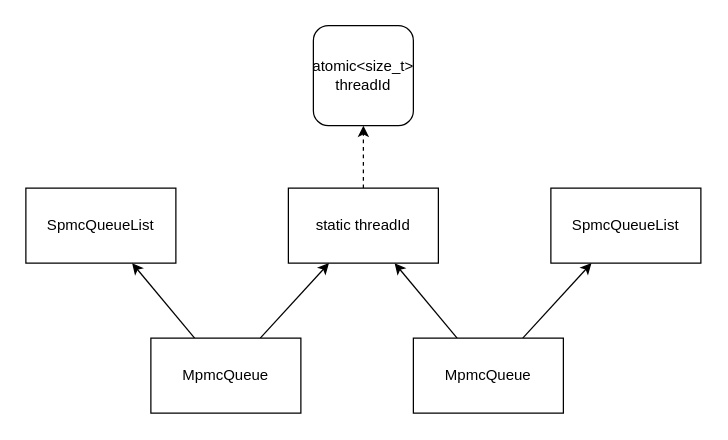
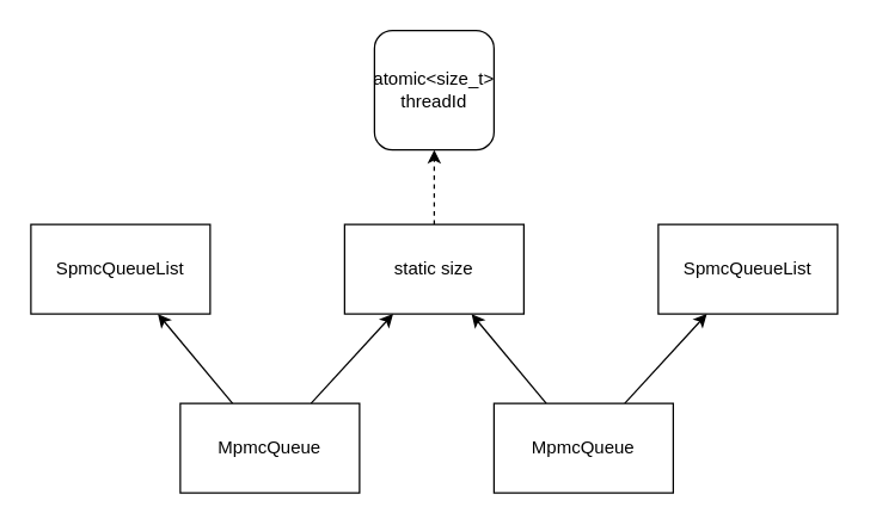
  <mxCell id="0" />
  <mxCell id="1" parent="0" />
  <mxCell id="2" style="edgeStyle=none;html=1;" edge="1" parent="1" source="4" target="9"><mxGeometry relative="1" as="geometry" /></mxCell>
  <mxCell id="3" style="edgeStyle=none;html=1;" edge="1" parent="1" source="4" target="11"><mxGeometry relative="1" as="geometry" /></mxCell>
  <mxCell id="4" value="MpmcQueue" style="whiteSpace=wrap;html=1;" vertex="1" parent="1"><mxGeometry x="120" y="270" width="120" height="60" as="geometry" /></mxCell>
  <mxCell id="5" style="edgeStyle=none;html=1;" edge="1" parent="1" source="7" target="9"><mxGeometry relative="1" as="geometry" /></mxCell>
  <mxCell id="6" style="edgeStyle=none;html=1;" edge="1" parent="1" source="7" target="12"><mxGeometry relative="1" as="geometry" /></mxCell>
  <mxCell id="7" value="MpmcQueue" style="whiteSpace=wrap;html=1;" vertex="1" parent="1"><mxGeometry x="330" y="270" width="120" height="60" as="geometry" /></mxCell>
  <mxCell id="8" style="edgeStyle=none;html=1;dashed=1;" edge="1" parent="1" source="9" target="10"><mxGeometry relative="1" as="geometry" /></mxCell>
- <mxCell id="9" value="static threadId" style="whiteSpace=wrap;html=1;" vertex="1" parent="1"><mxGeometry x="230" y="150" width="120" height="60" as="geometry" /></mxCell>
+ <mxCell id="9" value="static size" style="whiteSpace=wrap;html=1;" vertex="1" parent="1"><mxGeometry x="230" y="150" width="120" height="60" as="geometry" /></mxCell>
  <mxCell id="10" value="atomic&amp;lt;size_t&amp;gt; threadId" style="whiteSpace=wrap;html=1;rounded=1;" vertex="1" parent="1"><mxGeometry x="250" y="20" width="80" height="80" as="geometry" /></mxCell>
  <mxCell id="11" value="SpmcQueueList" style="whiteSpace=wrap;html=1;" vertex="1" parent="1"><mxGeometry x="20" y="150" width="120" height="60" as="geometry" /></mxCell>
  <mxCell id="12" value="SpmcQueueList" style="whiteSpace=wrap;html=1;" vertex="1" parent="1"><mxGeometry x="440" y="150" width="120" height="60" as="geometry" /></mxCell>
